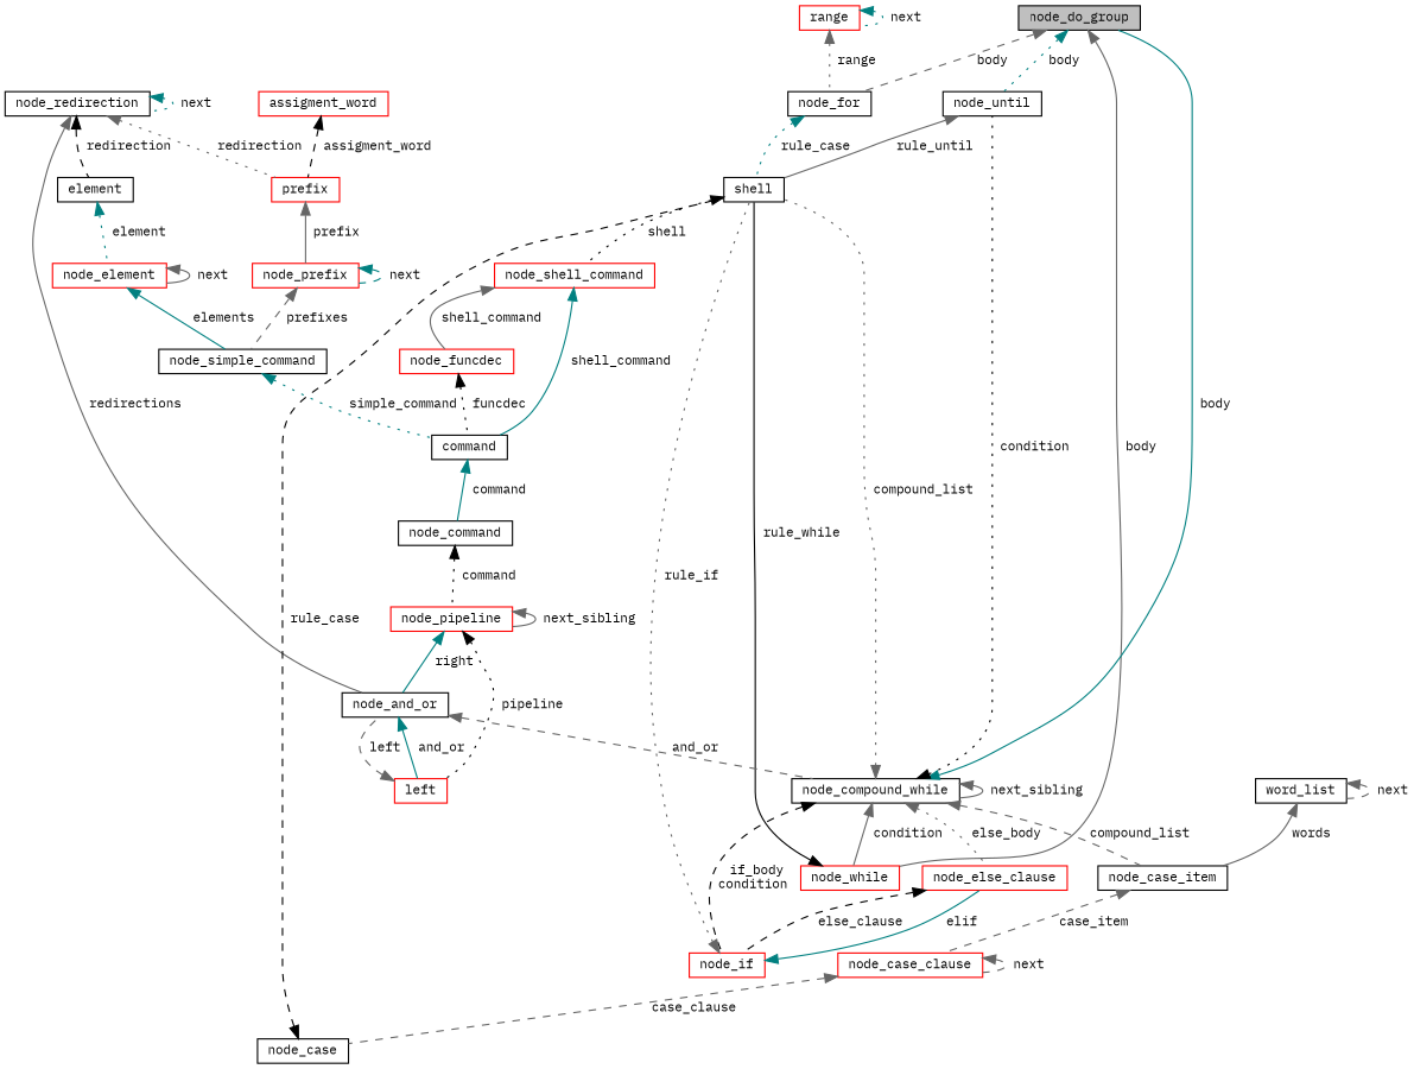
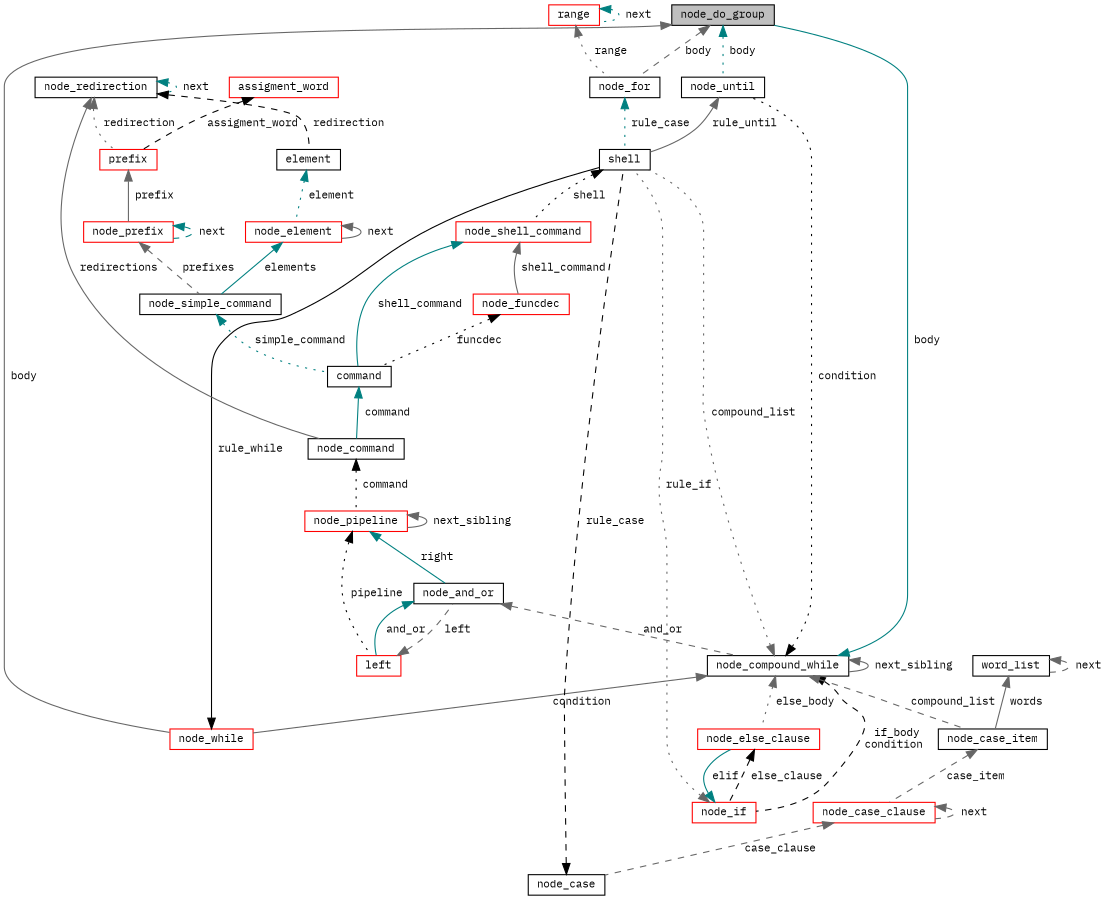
  digraph {
    fontname="IBM Plex Mono"
    node [color=black fillcolor=white fontname="IBM Plex Mono" fontsize=10 shape=record style=filled]
    edge [color=gray40 dir=back fontname="IBM Plex Mono" fontsize=10 labelfontname=Helvetica labelfontsize=10 style=solid]
    n1 [fillcolor=grey75 fontcolor=black height=0.2 label=node_do_group width=0.4]
    n2 [height=0.2 label=node_until width=0.4]
    n3 [color=red height=0.2 label=node_while width=0.4]
    n4 [height=0.2 label=node_for width=0.4]
    n5 [height=0.2 label=shell width=0.4]
    n6 [height=0.2 label=node_compound_while width=0.4]
    n7 [color=red height=0.2 label=node_if width=0.4]
    n8 [color=red height=0.2 label=node_else_clause width=0.4]
    n9 [height=0.2 label=node_case_item width=0.4]
    n10 [color=red height=0.2 label=node_shell_command width=0.4]
    n11 [color=red height=0.2 label=node_case_clause width=0.4]
    n12 [height=0.2 label=node_and_or width=0.4]
    n13 [color=red height=0.2 label=left width=0.4]
    n14 [color=red height=0.2 label=node_pipeline width=0.4]
    n15 [height=0.2 label=node_command width=0.4]
    n16 [height=0.2 label=node_redirection width=0.4]
    n17 [height=0.2 label=element width=0.4]
    n18 [color=red height=0.2 label=prefix width=0.4]
    n19 [color=red height=0.2 label=node_element width=0.4]
    n20 [color=red height=0.2 label=node_prefix width=0.4]
    n21 [height=0.2 label=command width=0.4]
    n22 [color=red height=0.2 label=node_funcdec width=0.4]
    n23 [color=red height=0.2 label=range width=0.4]
    n24 [height=0.2 label=node_case width=0.4]
    n25 [height=0.2 label=word_list width=0.4]
    n26 [height=0.2 label=node_simple_command width=0.4]
    n27 [color=red height=0.2 label=assigment_word width=0.4]
    n1 -> n2 [color=teal label=" body" style=dotted]
    n1 -> n3 [label=" body"]
    n1 -> n4 [label=" body" style=dashed]
    n2 -> n5 [label=" rule_until"]
    n3 -> n5 [color=black label=" rule_while"]
    n4 -> n5 [color=teal label=" rule_case" style=dotted]
    n5 -> n10 [color=black label=" shell" style=dotted]
    n6 -> n1 [color=teal label=" body"]
    n6 -> n2 [color=black label=" condition" style=dotted]
    n6 -> n3 [label=" condition"]
    n6 -> n5 [label=" compound_list" style=dotted]
    n6 -> n6 [label=" next_sibling"]
    n6 -> n7 [color=black label=" if_body\ncondition" style=dashed]
    n6 -> n8 [label=" else_body" style=dotted]
    n6 -> n9 [label=" compound_list" style=dashed]
    n7 -> n5 [label=" rule_if" style=dotted]
    n7 -> n8 [color=teal label=" elif"]
    n8 -> n7 [color=black label=" else_clause" style=dashed]
    n9 -> n11 [label=" case_item" style=dashed]
    n10 -> n21 [color=teal label=" shell_command"]
    n10 -> n22 [label=" shell_command"]
    n11 -> n11 [label=" next" style=dashed]
    n11 -> n24 [label=" case_clause" style=dashed]
    n12 -> n6 [label=" and_or" style=dashed]
    n12 -> n13 [color=teal label=" and_or"]
    n13 -> n12 [label=" left" style=dashed]
    n14 -> n12 [color=teal label=" right"]
    n14 -> n13 [color=black label=" pipeline" style=dotted]
    n14 -> n14 [label=" next_sibling"]
    n15 -> n14 [color=black label=" command" style=dotted]
-   n16 -> n12 [label=" redirections"]
+   n16 -> n15 [label=" redirections"]
    n16 -> n16 [color=teal label=" next" style=dotted]
    n16 -> n17 [color=black label=" redirection" style=dashed]
    n16 -> n18 [label=" redirection" style=dotted]
    n17 -> n19 [color=teal label=" element" style=dotted]
    n18 -> n20 [label=" prefix"]
    n19 -> n19 [label=" next"]
    n19 -> n26 [color=teal label=" elements"]
    n20 -> n20 [color=teal label=" next" style=dashed]
    n20 -> n26 [label=" prefixes" style=dashed]
    n21 -> n15 [color=teal label=" command"]
    n22 -> n21 [color=black label=" funcdec" style=dotted]
    n23 -> n4 [label=" range" style=dotted]
    n23 -> n23 [color=teal label=" next" style=dotted]
    n24 -> n5 [color=black label=" rule_case" style=dashed]
    n25 -> n9 [label=" words"]
    n25 -> n25 [label=" next" style=dashed]
    n26 -> n21 [color=teal label=" simple_command" style=dotted]
    n27 -> n18 [color=black label=" assigment_word" style=dashed]
  }
